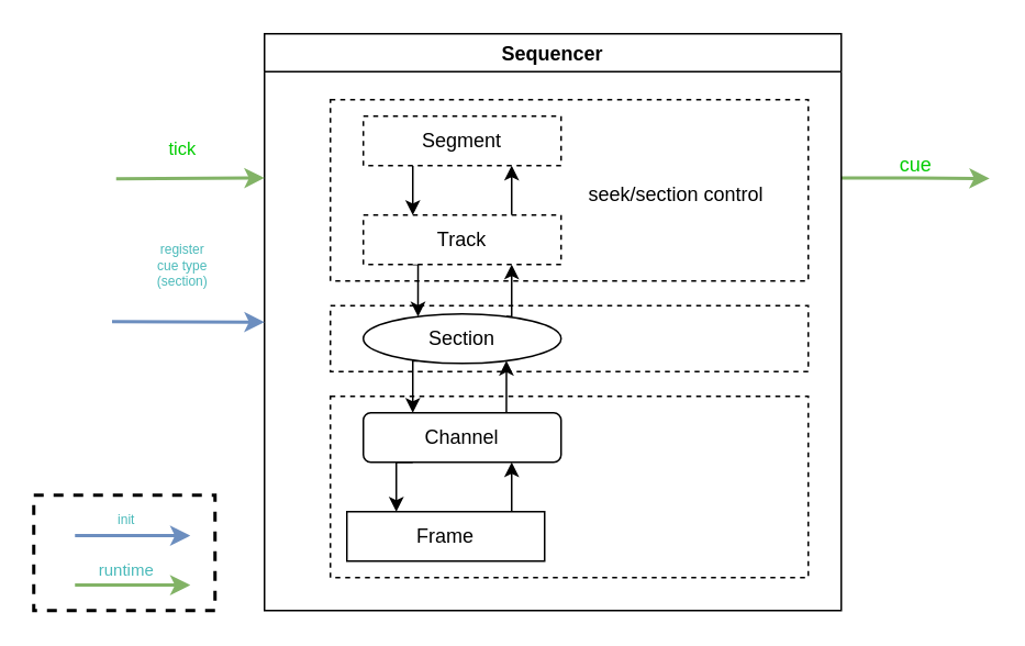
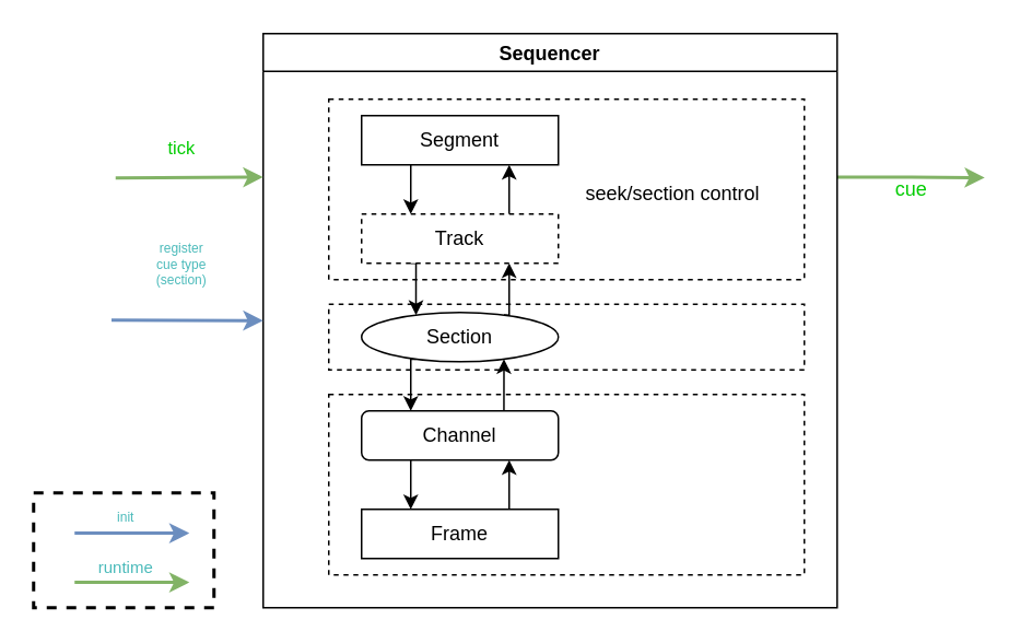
  <mxCell id="0" />
  <mxCell id="1" parent="0" />
  <mxCell id="2" style="edgeStyle=orthogonalEdgeStyle;rounded=0;orthogonalLoop=1;jettySize=auto;html=1;exitX=1;exitY=0.25;exitDx=0;exitDy=0;fontColor=#00CC00;fillColor=#d5e8d4;strokeColor=#82b366;strokeWidth=2;" edge="1" parent="1" source="3"><mxGeometry relative="1" as="geometry"><mxPoint x="600" y="107.833" as="targetPoint" /></mxGeometry></mxCell>
  <mxCell id="3" value="Sequencer" style="swimlane;" vertex="1" parent="1"><mxGeometry x="160" y="20" width="350" height="350" as="geometry"><mxRectangle x="270" y="70" width="90" height="23" as="alternateBounds" /></mxGeometry></mxCell>
  <mxCell id="4" style="edgeStyle=orthogonalEdgeStyle;rounded=0;orthogonalLoop=1;jettySize=auto;html=1;exitX=0.25;exitY=1;exitDx=0;exitDy=0;entryX=0.25;entryY=0;entryDx=0;entryDy=0;" edge="1" parent="3" source="5" target="8"><mxGeometry relative="1" as="geometry" /></mxCell>
- <mxCell id="5" value="Segment" style="rounded=0;whiteSpace=wrap;html=1;dashed=1;" vertex="1" parent="3"><mxGeometry x="60" y="50" width="120" height="30" as="geometry" /></mxCell>
+ <mxCell id="5" value="Segment" style="rounded=0;whiteSpace=wrap;html=1;" vertex="1" parent="3"><mxGeometry x="60" y="50" width="120" height="30" as="geometry" /></mxCell>
  <mxCell id="6" style="edgeStyle=orthogonalEdgeStyle;rounded=0;orthogonalLoop=1;jettySize=auto;html=1;exitX=0.25;exitY=1;exitDx=0;exitDy=0;entryX=0.25;entryY=0;entryDx=0;entryDy=0;" edge="1" parent="3" source="8" target="11"><mxGeometry relative="1" as="geometry" /></mxCell>
  <mxCell id="7" style="edgeStyle=orthogonalEdgeStyle;rounded=0;orthogonalLoop=1;jettySize=auto;html=1;exitX=0.75;exitY=0;exitDx=0;exitDy=0;entryX=0.75;entryY=1;entryDx=0;entryDy=0;" edge="1" parent="3" source="8" target="5"><mxGeometry relative="1" as="geometry" /></mxCell>
  <mxCell id="8" value="Track" style="rounded=0;whiteSpace=wrap;html=1;dashed=1;" vertex="1" parent="3"><mxGeometry x="60" y="110" width="120" height="30" as="geometry" /></mxCell>
  <mxCell id="9" style="edgeStyle=orthogonalEdgeStyle;rounded=0;orthogonalLoop=1;jettySize=auto;html=1;exitX=0.25;exitY=1;exitDx=0;exitDy=0;entryX=0.25;entryY=0;entryDx=0;entryDy=0;" edge="1" parent="3" source="11" target="14"><mxGeometry relative="1" as="geometry" /></mxCell>
  <mxCell id="10" style="edgeStyle=orthogonalEdgeStyle;rounded=0;orthogonalLoop=1;jettySize=auto;html=1;exitX=0.75;exitY=0;exitDx=0;exitDy=0;entryX=0.75;entryY=1;entryDx=0;entryDy=0;" edge="1" parent="3" source="11" target="8"><mxGeometry relative="1" as="geometry" /></mxCell>
  <mxCell id="11" value="Section" style="ellipse;whiteSpace=wrap;html=1;" vertex="1" parent="3"><mxGeometry x="60" y="170" width="120" height="30" as="geometry" /></mxCell>
  <mxCell id="12" style="edgeStyle=orthogonalEdgeStyle;rounded=0;orthogonalLoop=1;jettySize=auto;html=1;exitX=0.25;exitY=1;exitDx=0;exitDy=0;entryX=0.25;entryY=0;entryDx=0;entryDy=0;" edge="1" parent="3" source="14" target="16"><mxGeometry relative="1" as="geometry" /></mxCell>
  <mxCell id="13" style="edgeStyle=orthogonalEdgeStyle;rounded=0;orthogonalLoop=1;jettySize=auto;html=1;exitX=0.75;exitY=0;exitDx=0;exitDy=0;entryX=0.75;entryY=1;entryDx=0;entryDy=0;" edge="1" parent="3" source="14" target="11"><mxGeometry relative="1" as="geometry" /></mxCell>
  <mxCell id="14" value="Channel" style="whiteSpace=wrap;html=1;rounded=1;" vertex="1" parent="3"><mxGeometry x="60" y="230" width="120" height="30" as="geometry" /></mxCell>
  <mxCell id="15" style="edgeStyle=orthogonalEdgeStyle;rounded=0;orthogonalLoop=1;jettySize=auto;html=1;exitX=0.75;exitY=0;exitDx=0;exitDy=0;entryX=0.75;entryY=1;entryDx=0;entryDy=0;" edge="1" parent="3" source="16" target="14"><mxGeometry relative="1" as="geometry" /></mxCell>
- <mxCell id="16" value="Frame" style="rounded=0;whiteSpace=wrap;html=1;" vertex="1" parent="3"><mxGeometry x="50" y="290" width="120" height="30" as="geometry" /></mxCell>
+ <mxCell id="16" value="Frame" style="rounded=0;whiteSpace=wrap;html=1;" vertex="1" parent="3"><mxGeometry x="60" y="290" width="120" height="30" as="geometry" /></mxCell>
  <mxCell id="17" value="" style="rounded=0;whiteSpace=wrap;html=1;fillColor=none;dashed=1;" vertex="1" parent="3"><mxGeometry x="40" y="165" width="290" height="40" as="geometry" /></mxCell>
  <mxCell id="18" value="" style="rounded=0;whiteSpace=wrap;html=1;fillColor=none;dashed=1;" vertex="1" parent="3"><mxGeometry x="40" y="220" width="290" height="110" as="geometry" /></mxCell>
  <mxCell id="19" value="" style="rounded=0;whiteSpace=wrap;html=1;fillColor=none;dashed=1;" vertex="1" parent="3"><mxGeometry x="40" y="40" width="290" height="110" as="geometry" /></mxCell>
  <mxCell id="20" value="seek/section control" style="rounded=0;whiteSpace=wrap;html=1;dashed=1;fillColor=none;strokeColor=none;" vertex="1" parent="3"><mxGeometry x="195" y="85" width="110" height="25" as="geometry" /></mxCell>
  <mxCell id="21" value="" style="endArrow=classic;html=1;entryX=0;entryY=0.25;entryDx=0;entryDy=0;fillColor=#d5e8d4;strokeColor=#82b366;strokeWidth=2;" edge="1" parent="1" target="3"><mxGeometry width="50" height="50" relative="1" as="geometry"><mxPoint x="70" y="108" as="sourcePoint" /><mxPoint x="110" y="70" as="targetPoint" /></mxGeometry></mxCell>
  <mxCell id="22" value="tick" style="edgeLabel;html=1;align=center;verticalAlign=middle;resizable=0;points=[];fontColor=#00CC00;" vertex="1" connectable="0" parent="21"><mxGeometry x="0.482" y="1" relative="1" as="geometry"><mxPoint x="-27" y="-17" as="offset" /></mxGeometry></mxCell>
- <mxCell id="23" value="cue" style="text;html=1;align=center;verticalAlign=middle;resizable=0;points=[];autosize=1;strokeColor=none;fontColor=#00CC00;" vertex="1" parent="1"><mxGeometry x="540" y="90" width="30" height="20" as="geometry" /></mxCell>
+ <mxCell id="23" value="cue" style="text;html=1;align=center;verticalAlign=middle;resizable=0;points=[];autosize=1;strokeColor=none;fontColor=#00CC00;" vertex="1" parent="1"><mxGeometry x="540" y="105" width="30" height="20" as="geometry" /></mxCell>
  <mxCell id="24" value="" style="endArrow=classic;html=1;fontSize=8;fontColor=#000000;strokeWidth=2;entryX=0;entryY=0.75;entryDx=0;entryDy=0;fillColor=#dae8fc;strokeColor=#6c8ebf;" edge="1" parent="1"><mxGeometry width="50" height="50" relative="1" as="geometry"><mxPoint x="45" y="324.58" as="sourcePoint" /><mxPoint x="115" y="324.58" as="targetPoint" /></mxGeometry></mxCell>
  <mxCell id="25" value="init" style="edgeLabel;html=1;align=center;verticalAlign=middle;resizable=0;points=[];fontSize=8;rotation=0;fontColor=#4ABABA;" vertex="1" connectable="0" parent="24"><mxGeometry x="-0.288" y="2" relative="1" as="geometry"><mxPoint x="5" y="-8" as="offset" /></mxGeometry></mxCell>
  <mxCell id="26" value="" style="endArrow=classic;html=1;exitX=1;exitY=0.5;exitDx=0;exitDy=0;fillColor=#d5e8d4;strokeColor=#82b366;strokeWidth=2;" edge="1" parent="1"><mxGeometry width="50" height="50" relative="1" as="geometry"><mxPoint x="45" y="354.58" as="sourcePoint" /><mxPoint x="115" y="354.58" as="targetPoint" /></mxGeometry></mxCell>
  <mxCell id="27" value="runtime" style="edgeLabel;html=1;align=center;verticalAlign=middle;resizable=0;points=[];fontSize=10;fontColor=#4ABABA;" vertex="1" connectable="0" parent="26"><mxGeometry x="0.366" relative="1" as="geometry"><mxPoint x="-18" y="-10" as="offset" /></mxGeometry></mxCell>
  <mxCell id="28" value="" style="rounded=0;whiteSpace=wrap;html=1;dashed=1;fillColor=none;strokeWidth=2;" vertex="1" parent="1"><mxGeometry x="20" y="300" width="110" height="70" as="geometry" /></mxCell>
  <mxCell id="29" value="" style="endArrow=classic;html=1;fontSize=8;fontColor=#000000;strokeWidth=2;entryX=0;entryY=0.5;entryDx=0;entryDy=0;fillColor=#dae8fc;strokeColor=#6c8ebf;" edge="1" parent="1" target="3"><mxGeometry width="50" height="50" relative="1" as="geometry"><mxPoint x="67.5" y="194.66" as="sourcePoint" /><mxPoint x="-70" y="194.66" as="targetPoint" /></mxGeometry></mxCell>
  <mxCell id="30" value="register &lt;br&gt;cue type&lt;br&gt;(section)" style="edgeLabel;html=1;align=center;verticalAlign=middle;resizable=0;points=[];fontSize=8;rotation=0;fontColor=#4ABABA;" vertex="1" connectable="0" parent="29"><mxGeometry x="-0.288" y="2" relative="1" as="geometry"><mxPoint x="9" y="-32" as="offset" /></mxGeometry></mxCell>
